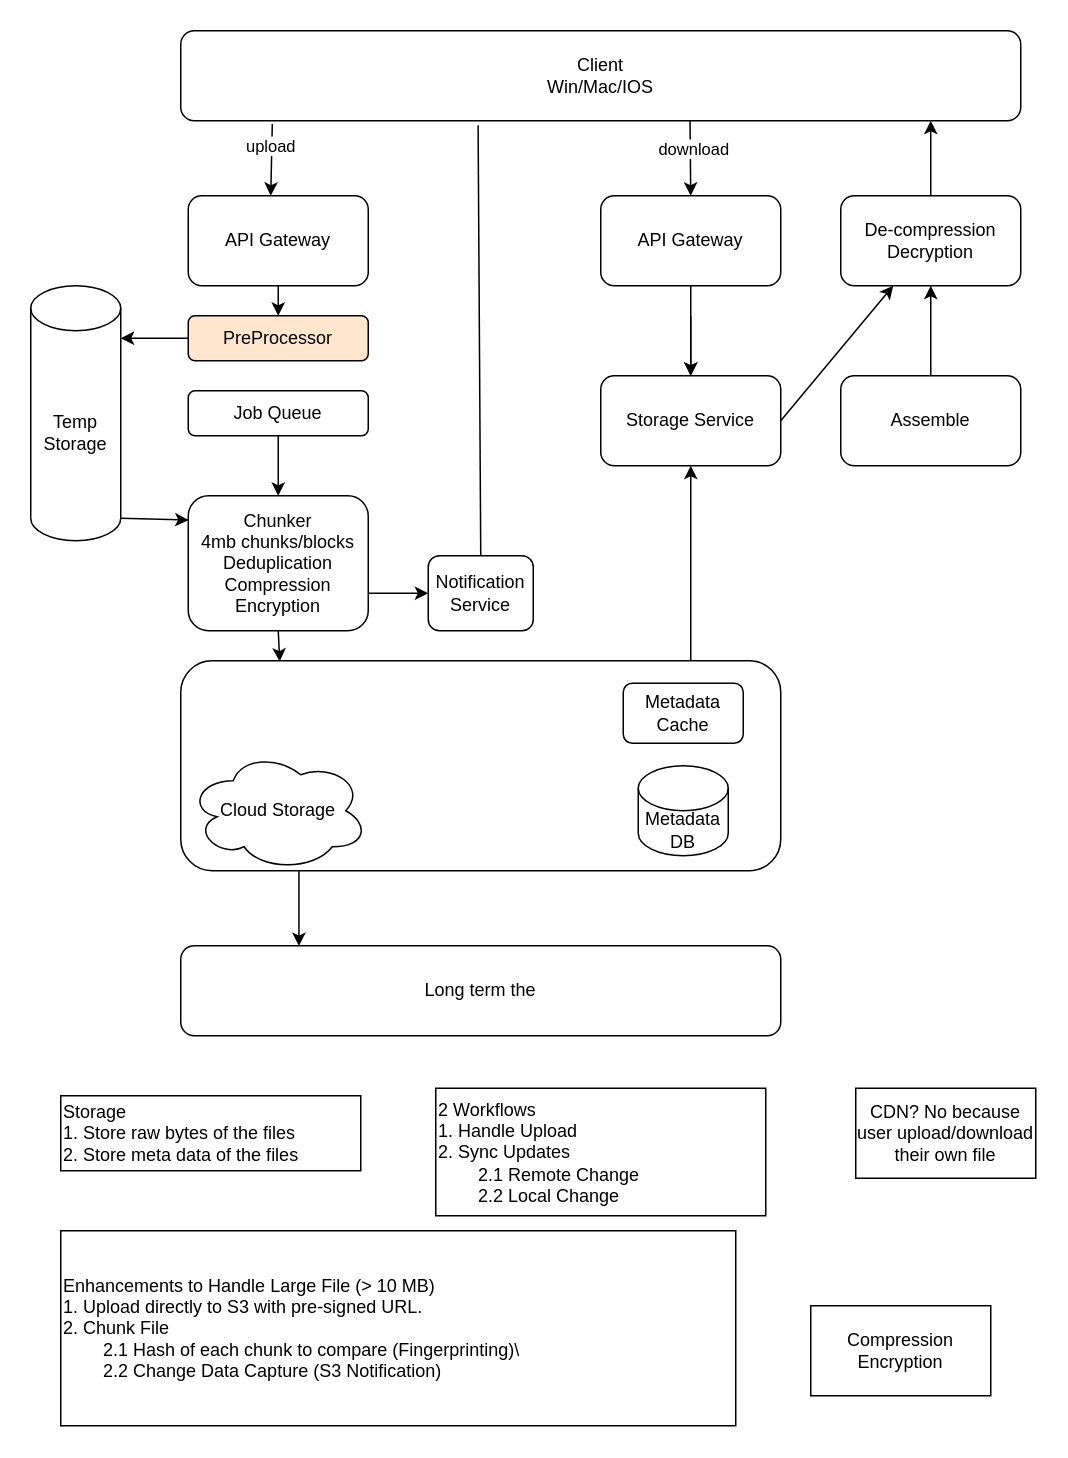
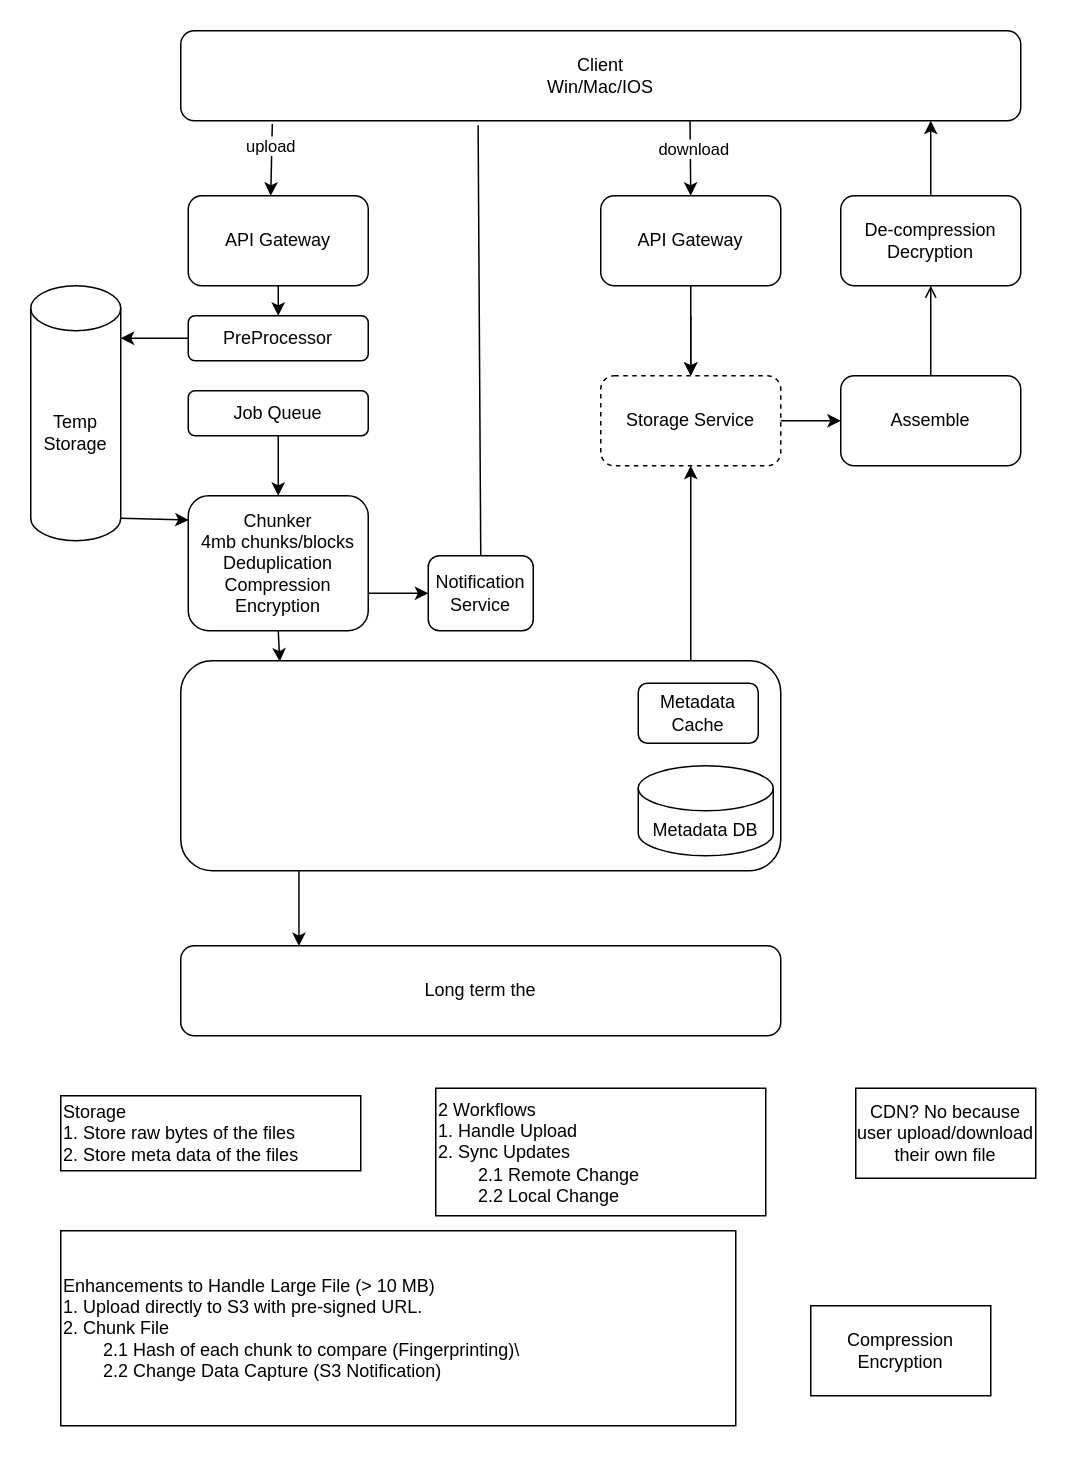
  <mxCell id="0" />
  <mxCell id="1" parent="0" />
  <mxCell id="2" value="Client&lt;br&gt;Win/Mac/IOS" style="rounded=1;whiteSpace=wrap;html=1;" parent="1" vertex="1"><mxGeometry x="120" y="20" width="560" height="60" as="geometry" /></mxCell>
  <mxCell id="3" value="" style="endArrow=classic;html=1;rounded=0;exitX=0.109;exitY=1.037;exitDx=0;exitDy=0;exitPerimeter=0;" parent="1" source="2" edge="1"><mxGeometry width="50" height="50" relative="1" as="geometry"><mxPoint x="125" y="270" as="sourcePoint" /><mxPoint x="180" y="130" as="targetPoint" /></mxGeometry></mxCell>
  <mxCell id="4" value="upload" style="edgeLabel;html=1;align=center;verticalAlign=middle;resizable=0;points=[];" parent="3" vertex="1" connectable="0"><mxGeometry x="-0.417" y="-1" relative="1" as="geometry"><mxPoint as="offset" /></mxGeometry></mxCell>
  <mxCell id="5" value="API Gateway" style="rounded=1;whiteSpace=wrap;html=1;" parent="1" vertex="1"><mxGeometry x="125" y="130" width="120" height="60" as="geometry" /></mxCell>
  <mxCell id="6" value="" style="endArrow=classic;html=1;rounded=0;exitX=0.832;exitY=0.983;exitDx=0;exitDy=0;exitPerimeter=0;entryX=0.5;entryY=0;entryDx=0;entryDy=0;" parent="1" target="9" edge="1"><mxGeometry width="50" height="50" relative="1" as="geometry"><mxPoint x="459.52" y="80" as="sourcePoint" /><mxPoint x="435" y="131.02" as="targetPoint" /></mxGeometry></mxCell>
  <mxCell id="7" value="download" style="edgeLabel;html=1;align=center;verticalAlign=middle;resizable=0;points=[];" parent="6" vertex="1" connectable="0"><mxGeometry x="-0.239" y="2" relative="1" as="geometry"><mxPoint as="offset" /></mxGeometry></mxCell>
  <mxCell id="8" value="" style="edgeStyle=orthogonalEdgeStyle;rounded=0;orthogonalLoop=1;jettySize=auto;html=1;" parent="1" source="9" target="22" edge="1"><mxGeometry relative="1" as="geometry" /></mxCell>
  <mxCell id="9" value="API Gateway" style="rounded=1;whiteSpace=wrap;html=1;" parent="1" vertex="1"><mxGeometry x="400" y="130" width="120" height="60" as="geometry" /></mxCell>
  <mxCell id="10" value="Assemble" style="rounded=1;whiteSpace=wrap;html=1;" parent="1" vertex="1"><mxGeometry x="560" y="250" width="120" height="60" as="geometry" /></mxCell>
  <mxCell id="11" value="" style="rounded=1;whiteSpace=wrap;html=1;" parent="1" vertex="1"><mxGeometry x="120" y="440" width="400" height="140" as="geometry" /></mxCell>
- <mxCell id="12" value="Metadata DB" style="shape=cylinder3;whiteSpace=wrap;html=1;boundedLbl=1;backgroundOutline=1;size=15;" parent="1" vertex="1"><mxGeometry x="425" y="510" width="60" height="60" as="geometry" /></mxCell>
- <mxCell id="13" value="Cloud Storage" style="ellipse;shape=cloud;whiteSpace=wrap;html=1;" parent="1" vertex="1"><mxGeometry x="125" y="500" width="120" height="80" as="geometry" /></mxCell>
+ <mxCell id="12" value="Metadata DB" style="shape=cylinder3;whiteSpace=wrap;html=1;boundedLbl=1;backgroundOutline=1;size=15;" parent="1" vertex="1"><mxGeometry x="425" y="510" width="90" height="60" as="geometry" /></mxCell>
  <mxCell id="14" value="" style="endArrow=classic;html=1;rounded=0;exitX=0.5;exitY=1;exitDx=0;exitDy=0;entryX=0.165;entryY=0.004;entryDx=0;entryDy=0;entryPerimeter=0;" parent="1" target="11" edge="1"><mxGeometry width="50" height="50" relative="1" as="geometry"><mxPoint x="185" y="420" as="sourcePoint" /><mxPoint x="40" y="360" as="targetPoint" /></mxGeometry></mxCell>
  <mxCell id="15" value="Long term the" style="rounded=1;whiteSpace=wrap;html=1;" parent="1" vertex="1"><mxGeometry x="120" y="630" width="400" height="60" as="geometry" /></mxCell>
  <mxCell id="16" value="" style="endArrow=classic;html=1;rounded=0;exitX=0.197;exitY=1.001;exitDx=0;exitDy=0;exitPerimeter=0;entryX=0.197;entryY=0.003;entryDx=0;entryDy=0;entryPerimeter=0;" parent="1" source="11" target="15" edge="1"><mxGeometry width="50" height="50" relative="1" as="geometry"><mxPoint x="160" y="600" as="sourcePoint" /><mxPoint x="199" y="600" as="targetPoint" /></mxGeometry></mxCell>
  <mxCell id="17" value="Notification Service" style="rounded=1;whiteSpace=wrap;html=1;" parent="1" vertex="1"><mxGeometry x="285" y="370" width="70" height="50" as="geometry" /></mxCell>
  <mxCell id="18" value="" style="endArrow=classic;html=1;rounded=0;exitX=1;exitY=0.5;exitDx=0;exitDy=0;entryX=0;entryY=0.5;entryDx=0;entryDy=0;" parent="1" target="17" edge="1"><mxGeometry width="50" height="50" relative="1" as="geometry"><mxPoint x="245" y="395" as="sourcePoint" /><mxPoint x="360" y="260" as="targetPoint" /></mxGeometry></mxCell>
  <mxCell id="19" value="" style="endArrow=classic;html=1;rounded=0;exitX=0.5;exitY=1;exitDx=0;exitDy=0;" parent="1" source="5" edge="1"><mxGeometry width="50" height="50" relative="1" as="geometry"><mxPoint x="260" y="200" as="sourcePoint" /><mxPoint x="185" y="210" as="targetPoint" /></mxGeometry></mxCell>
  <mxCell id="20" value="De-compression&lt;br&gt;Decryption" style="rounded=1;whiteSpace=wrap;html=1;" parent="1" vertex="1"><mxGeometry x="560" y="130" width="120" height="60" as="geometry" /></mxCell>
  <mxCell id="21" value="" style="endArrow=classic;html=1;rounded=0;entryX=0.5;entryY=0;entryDx=0;entryDy=0;" parent="1" target="22" edge="1"><mxGeometry width="50" height="50" relative="1" as="geometry"><mxPoint x="460" y="210" as="sourcePoint" /><mxPoint x="463" y="320" as="targetPoint" /></mxGeometry></mxCell>
- <mxCell id="22" value="Storage Service" style="rounded=1;whiteSpace=wrap;html=1;" parent="1" vertex="1"><mxGeometry x="400" y="250" width="120" height="60" as="geometry" /></mxCell>
+ <mxCell id="22" value="Storage Service" style="rounded=1;whiteSpace=wrap;html=1;dashed=1;" parent="1" vertex="1"><mxGeometry x="400" y="250" width="120" height="60" as="geometry" /></mxCell>
  <mxCell id="23" value="" style="endArrow=none;html=1;rounded=0;entryX=0.354;entryY=1.05;entryDx=0;entryDy=0;exitX=0.5;exitY=0;exitDx=0;exitDy=0;entryPerimeter=0;" parent="1" source="17" target="2" edge="1"><mxGeometry width="50" height="50" relative="1" as="geometry"><mxPoint x="310" y="260" as="sourcePoint" /><mxPoint x="360" y="210" as="targetPoint" /></mxGeometry></mxCell>
  <mxCell id="24" value="" style="endArrow=classic;html=1;rounded=0;entryX=0.5;entryY=1;entryDx=0;entryDy=0;" parent="1" target="22" edge="1"><mxGeometry width="50" height="50" relative="1" as="geometry"><mxPoint x="460" y="440" as="sourcePoint" /><mxPoint x="620" y="400" as="targetPoint" /></mxGeometry></mxCell>
- <mxCell id="25" value="" style="endArrow=classic;html=1;rounded=0;exitX=1;exitY=0.5;exitDx=0;exitDy=0;" parent="1" source="22" target="20" edge="1"><mxGeometry width="50" height="50" relative="1" as="geometry"><mxPoint x="680" y="460" as="sourcePoint" /><mxPoint x="730" y="410" as="targetPoint" /></mxGeometry></mxCell>
- <mxCell id="26" value="" style="endArrow=classic;html=1;rounded=0;exitX=0.5;exitY=0;exitDx=0;exitDy=0;entryX=0.5;entryY=1;entryDx=0;entryDy=0;" parent="1" source="10" target="20" edge="1"><mxGeometry width="50" height="50" relative="1" as="geometry"><mxPoint x="760" y="300" as="sourcePoint" /><mxPoint x="810" y="250" as="targetPoint" /></mxGeometry></mxCell>
+ <mxCell id="25" value="" style="endArrow=classic;html=1;rounded=0;exitX=1;exitY=0.5;exitDx=0;exitDy=0;entryX=0;entryY=0.5;entryDx=0;entryDy=0;" parent="1" source="22" target="10" edge="1"><mxGeometry width="50" height="50" relative="1" as="geometry"><mxPoint x="680" y="460" as="sourcePoint" /><mxPoint x="730" y="410" as="targetPoint" /></mxGeometry></mxCell>
+ <mxCell id="26" value="" style="endArrow=open;html=1;rounded=0;exitX=0.5;exitY=0;exitDx=0;exitDy=0;entryX=0.5;entryY=1;entryDx=0;entryDy=0;" parent="1" source="10" target="20" edge="1"><mxGeometry width="50" height="50" relative="1" as="geometry"><mxPoint x="760" y="300" as="sourcePoint" /><mxPoint x="810" y="250" as="targetPoint" /></mxGeometry></mxCell>
  <mxCell id="27" value="" style="endArrow=classic;html=1;rounded=0;exitX=0.5;exitY=0;exitDx=0;exitDy=0;" parent="1" source="20" edge="1"><mxGeometry width="50" height="50" relative="1" as="geometry"><mxPoint x="620" y="160" as="sourcePoint" /><mxPoint x="620" y="80" as="targetPoint" /></mxGeometry></mxCell>
- <mxCell id="28" value="Metadata Cache" style="rounded=1;whiteSpace=wrap;html=1;" parent="1" vertex="1"><mxGeometry x="415" y="455" width="80" height="40" as="geometry" /></mxCell>
+ <mxCell id="28" value="Metadata Cache" style="rounded=1;whiteSpace=wrap;html=1;" parent="1" vertex="1"><mxGeometry x="425" y="455" width="80" height="40" as="geometry" /></mxCell>
  <mxCell id="29" value="" style="endArrow=classic;html=1;rounded=0;entryX=0.5;entryY=0;entryDx=0;entryDy=0;" parent="1" target="30" edge="1"><mxGeometry width="50" height="50" relative="1" as="geometry"><mxPoint x="185" y="290" as="sourcePoint" /><mxPoint x="185" y="360" as="targetPoint" /></mxGeometry></mxCell>
  <mxCell id="30" value="Chunker&lt;br style=&quot;border-color: var(--border-color);&quot;&gt;4mb chunks/blocks&lt;br style=&quot;border-color: var(--border-color);&quot;&gt;Deduplication&lt;br&gt;Compression&lt;br&gt;Encryption" style="rounded=1;whiteSpace=wrap;html=1;" parent="1" vertex="1"><mxGeometry x="125" y="330" width="120" height="90" as="geometry" /></mxCell>
- <mxCell id="31" value="PreProcessor" style="rounded=1;whiteSpace=wrap;html=1;fillColor=#ffe6cc;" parent="1" vertex="1"><mxGeometry x="125" y="210" width="120" height="30" as="geometry" /></mxCell>
+ <mxCell id="31" value="PreProcessor" style="rounded=1;whiteSpace=wrap;html=1;" parent="1" vertex="1"><mxGeometry x="125" y="210" width="120" height="30" as="geometry" /></mxCell>
  <mxCell id="32" value="Temp Storage" style="shape=cylinder3;whiteSpace=wrap;html=1;boundedLbl=1;backgroundOutline=1;size=15;" parent="1" vertex="1"><mxGeometry x="20" y="190" width="60" height="170" as="geometry" /></mxCell>
  <mxCell id="33" value="" style="endArrow=classic;html=1;rounded=0;exitX=0;exitY=0.5;exitDx=0;exitDy=0;" parent="1" source="31" edge="1"><mxGeometry width="50" height="50" relative="1" as="geometry"><mxPoint x="130" y="310" as="sourcePoint" /><mxPoint x="80" y="225" as="targetPoint" /></mxGeometry></mxCell>
  <mxCell id="34" value="Job Queue" style="rounded=1;whiteSpace=wrap;html=1;" parent="1" vertex="1"><mxGeometry x="125" y="260" width="120" height="30" as="geometry" /></mxCell>
  <mxCell id="35" value="" style="endArrow=classic;html=1;rounded=0;exitX=1;exitY=1;exitDx=0;exitDy=-15;exitPerimeter=0;entryX=0.002;entryY=0.18;entryDx=0;entryDy=0;entryPerimeter=0;" parent="1" source="32" target="30" edge="1"><mxGeometry width="50" height="50" relative="1" as="geometry"><mxPoint x="-280" y="340" as="sourcePoint" /><mxPoint x="-230" y="290" as="targetPoint" /></mxGeometry></mxCell>
  <mxCell id="36" value="Storage&lt;div&gt;1. Store raw bytes of the files&lt;/div&gt;&lt;div&gt;2. Store meta data of the files&lt;/div&gt;" style="rounded=0;whiteSpace=wrap;html=1;align=left;" vertex="1" parent="1"><mxGeometry x="40" y="730" width="200" height="50" as="geometry" /></mxCell>
  <mxCell id="37" value="2 Workflows&lt;br&gt;&lt;div&gt;1. Handle Upload&lt;/div&gt;&lt;div&gt;2. Sync Updates&lt;/div&gt;&lt;div&gt;&lt;span style=&quot;white-space: pre;&quot;&gt;&#09;&lt;/span&gt;2.1 Remote Change&lt;br&gt;&lt;/div&gt;&lt;div&gt;&lt;span style=&quot;white-space: pre;&quot;&gt;&#09;&lt;/span&gt;2.2 Local Change&lt;br&gt;&lt;/div&gt;" style="rounded=0;whiteSpace=wrap;html=1;align=left;" vertex="1" parent="1"><mxGeometry x="290" y="725" width="220" height="85" as="geometry" /></mxCell>
  <mxCell id="38" value="Enhancements to Handle Large File (&amp;gt; 10 MB)&lt;div&gt;1. Upload directly to S3 with pre-signed URL.&lt;/div&gt;&lt;div&gt;2. Chunk File&lt;/div&gt;&lt;div&gt;&lt;span style=&quot;white-space: pre;&quot;&gt;&#09;&lt;/span&gt;2.1 Hash of each chunk to compare (Fingerprinting)\&lt;br&gt;&lt;/div&gt;&lt;div&gt;&lt;span style=&quot;white-space: pre;&quot;&gt;&#09;&lt;/span&gt;2.2 Change Data Capture (S3 Notification)&lt;br&gt;&lt;/div&gt;" style="rounded=0;whiteSpace=wrap;html=1;align=left;" vertex="1" parent="1"><mxGeometry x="40" y="820" width="450" height="130" as="geometry" /></mxCell>
  <mxCell id="39" value="CDN? No because user upload/download their own file" style="rounded=0;whiteSpace=wrap;html=1;" vertex="1" parent="1"><mxGeometry x="570" y="725" width="120" height="60" as="geometry" /></mxCell>
  <mxCell id="40" value="Compression&lt;div&gt;Encryption&lt;/div&gt;" style="rounded=0;whiteSpace=wrap;html=1;" vertex="1" parent="1"><mxGeometry x="540" y="870" width="120" height="60" as="geometry" /></mxCell>
